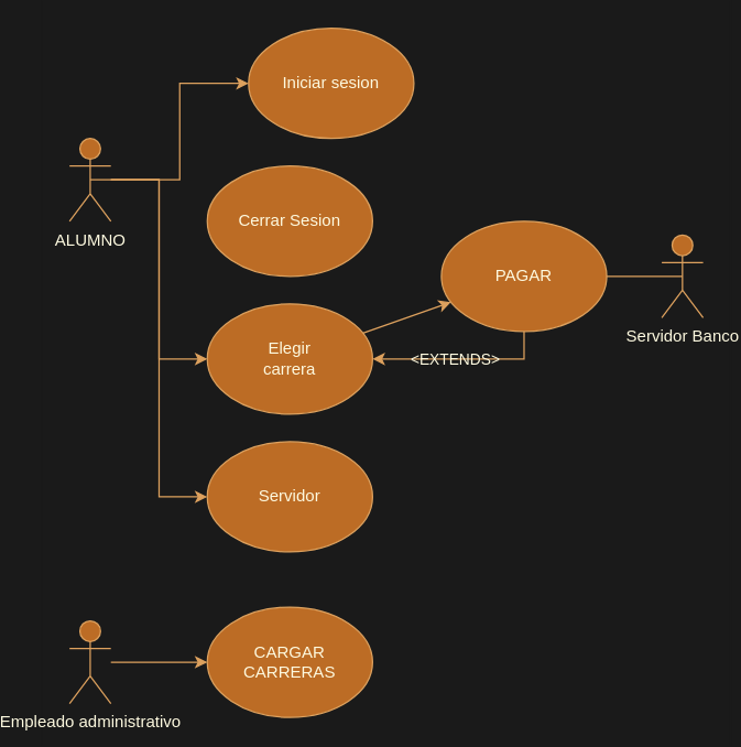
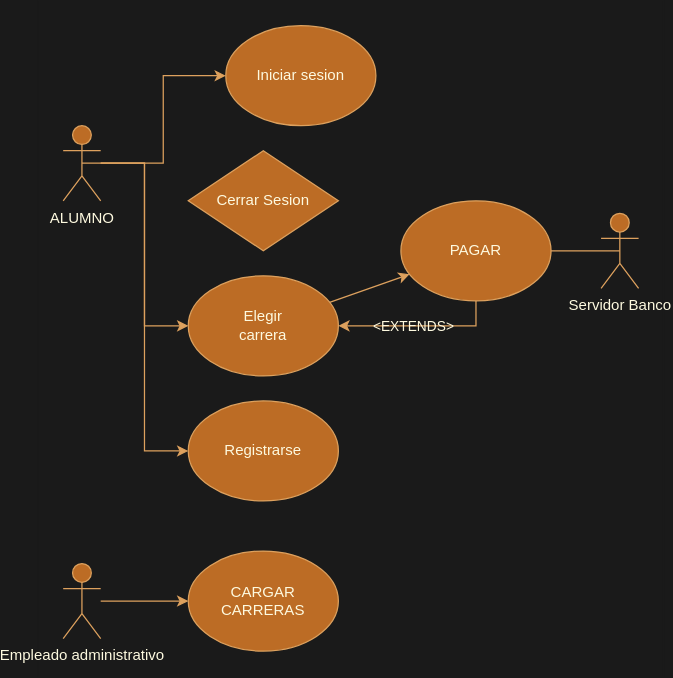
  <mxCell id="0" />
  <mxCell id="1" parent="0" />
  <mxCell id="2" style="edgeStyle=orthogonalEdgeStyle;rounded=0;orthogonalLoop=1;jettySize=auto;html=1;exitX=0.5;exitY=0.5;exitDx=0;exitDy=0;exitPerimeter=0;labelBackgroundColor=none;strokeColor=#DDA15E;fontColor=default;" edge="1" parent="1" source="5" target="9"><mxGeometry relative="1" as="geometry" /></mxCell>
  <mxCell id="3" style="edgeStyle=orthogonalEdgeStyle;rounded=0;orthogonalLoop=1;jettySize=auto;html=1;entryX=0;entryY=0.5;entryDx=0;entryDy=0;labelBackgroundColor=none;strokeColor=#DDA15E;fontColor=default;" edge="1" parent="1" source="5" target="11"><mxGeometry relative="1" as="geometry"><mxPoint x="55" y="260" as="targetPoint" /></mxGeometry></mxCell>
  <mxCell id="4" style="edgeStyle=orthogonalEdgeStyle;rounded=0;orthogonalLoop=1;jettySize=auto;html=1;entryX=0;entryY=0.5;entryDx=0;entryDy=0;labelBackgroundColor=none;strokeColor=#DDA15E;fontColor=default;" edge="1" parent="1" source="5" target="17"><mxGeometry relative="1" as="geometry" /></mxCell>
  <mxCell id="5" value="ALUMNO" style="shape=umlActor;verticalLabelPosition=bottom;verticalAlign=top;html=1;outlineConnect=0;labelBackgroundColor=none;fillColor=#BC6C25;strokeColor=#DDA15E;fontColor=#FEFAE0;" vertex="1" parent="1"><mxGeometry x="20" y="100" width="30" height="60" as="geometry" /></mxCell>
  <mxCell id="6" style="edgeStyle=orthogonalEdgeStyle;rounded=0;orthogonalLoop=1;jettySize=auto;html=1;labelBackgroundColor=none;strokeColor=#DDA15E;fontColor=default;" edge="1" parent="1" source="7" target="15"><mxGeometry relative="1" as="geometry" /></mxCell>
  <mxCell id="7" value="Empleado administrativo&lt;br&gt;" style="shape=umlActor;verticalLabelPosition=bottom;verticalAlign=top;html=1;outlineConnect=0;labelBackgroundColor=none;fillColor=#BC6C25;strokeColor=#DDA15E;fontColor=#FEFAE0;" vertex="1" parent="1"><mxGeometry x="20" y="450" width="30" height="60" as="geometry" /></mxCell>
  <mxCell id="8" value="Servidor Banco" style="shape=umlActor;verticalLabelPosition=bottom;verticalAlign=top;html=1;outlineConnect=0;labelBackgroundColor=none;fillColor=#BC6C25;strokeColor=#DDA15E;fontColor=#FEFAE0;" vertex="1" parent="1"><mxGeometry x="450" y="170" width="30" height="60" as="geometry" /></mxCell>
  <mxCell id="9" value="Iniciar sesion" style="ellipse;whiteSpace=wrap;html=1;labelBackgroundColor=none;fillColor=#BC6C25;strokeColor=#DDA15E;fontColor=#FEFAE0;" vertex="1" parent="1"><mxGeometry x="150" y="20" width="120" height="80" as="geometry" /></mxCell>
- <mxCell id="10" value="Cerrar Sesion" style="ellipse;whiteSpace=wrap;html=1;labelBackgroundColor=none;fillColor=#BC6C25;strokeColor=#DDA15E;fontColor=#FEFAE0;" vertex="1" parent="1"><mxGeometry x="120" y="120" width="120" height="80" as="geometry" /></mxCell>
+ <mxCell id="10" value="Cerrar Sesion" style="rhombus;whiteSpace=wrap;html=1;labelBackgroundColor=none;fillColor=#BC6C25;strokeColor=#DDA15E;fontColor=#FEFAE0;" vertex="1" parent="1"><mxGeometry x="120" y="120" width="120" height="80" as="geometry" /></mxCell>
  <mxCell id="11" value="" style="ellipse;whiteSpace=wrap;html=1;labelBackgroundColor=none;fillColor=#BC6C25;strokeColor=#DDA15E;fontColor=#FEFAE0;" vertex="1" parent="1"><mxGeometry x="120" y="220" width="120" height="80" as="geometry" /></mxCell>
  <mxCell id="12" style="edgeStyle=orthogonalEdgeStyle;rounded=0;orthogonalLoop=1;jettySize=auto;html=1;labelBackgroundColor=none;strokeColor=#DDA15E;fontColor=default;" edge="1" parent="1" source="14" target="11"><mxGeometry relative="1" as="geometry"><Array as="points"><mxPoint x="350" y="260" /></Array></mxGeometry></mxCell>
  <mxCell id="13" value="&amp;lt;EXTENDS&amp;gt;" style="edgeLabel;html=1;align=center;verticalAlign=middle;resizable=0;points=[];labelBackgroundColor=none;fontColor=#FEFAE0;" vertex="1" connectable="0" parent="12"><mxGeometry x="0.094" relative="1" as="geometry"><mxPoint as="offset" /></mxGeometry></mxCell>
  <mxCell id="14" value="PAGAR" style="ellipse;whiteSpace=wrap;html=1;labelBackgroundColor=none;fillColor=#BC6C25;strokeColor=#DDA15E;fontColor=#FEFAE0;" vertex="1" parent="1"><mxGeometry x="290" y="160" width="120" height="80" as="geometry" /></mxCell>
  <mxCell id="15" value="CARGAR CARRERAS" style="ellipse;whiteSpace=wrap;html=1;labelBackgroundColor=none;fillColor=#BC6C25;strokeColor=#DDA15E;fontColor=#FEFAE0;" vertex="1" parent="1"><mxGeometry x="120" y="440" width="120" height="80" as="geometry" /></mxCell>
  <mxCell id="16" value="Elegir carrera" style="text;html=1;strokeColor=none;fillColor=none;align=center;verticalAlign=middle;whiteSpace=wrap;rounded=0;labelBackgroundColor=none;fontColor=#FEFAE0;" vertex="1" parent="1"><mxGeometry x="150" y="245" width="60" height="30" as="geometry" /></mxCell>
  <mxCell id="17" value="" style="ellipse;whiteSpace=wrap;html=1;labelBackgroundColor=none;fillColor=#BC6C25;strokeColor=#DDA15E;fontColor=#FEFAE0;" vertex="1" parent="1"><mxGeometry x="120" y="320" width="120" height="80" as="geometry" /></mxCell>
- <mxCell id="18" value="Servidor" style="text;html=1;strokeColor=none;fillColor=none;align=center;verticalAlign=middle;whiteSpace=wrap;rounded=0;labelBackgroundColor=none;fontColor=#FEFAE0;" vertex="1" parent="1"><mxGeometry x="150" y="345" width="60" height="30" as="geometry" /></mxCell>
+ <mxCell id="18" value="Registrarse" style="text;html=1;strokeColor=none;fillColor=none;align=center;verticalAlign=middle;whiteSpace=wrap;rounded=0;labelBackgroundColor=none;fontColor=#FEFAE0;" vertex="1" parent="1"><mxGeometry x="150" y="345" width="60" height="30" as="geometry" /></mxCell>
  <mxCell id="19" value="" style="endArrow=classic;html=1;rounded=0;labelBackgroundColor=none;strokeColor=#DDA15E;fontColor=default;" edge="1" parent="1" source="11" target="14"><mxGeometry width="50" height="50" relative="1" as="geometry"><mxPoint x="160" y="230" as="sourcePoint" /><mxPoint x="210" y="180" as="targetPoint" /></mxGeometry></mxCell>
  <mxCell id="20" value="" style="endArrow=none;html=1;rounded=0;entryX=0.5;entryY=0.5;entryDx=0;entryDy=0;entryPerimeter=0;exitX=1;exitY=0.5;exitDx=0;exitDy=0;labelBackgroundColor=none;strokeColor=#DDA15E;fontColor=default;" edge="1" parent="1" source="14" target="8"><mxGeometry width="50" height="50" relative="1" as="geometry"><mxPoint x="160" y="230" as="sourcePoint" /><mxPoint x="210" y="180" as="targetPoint" /></mxGeometry></mxCell>
